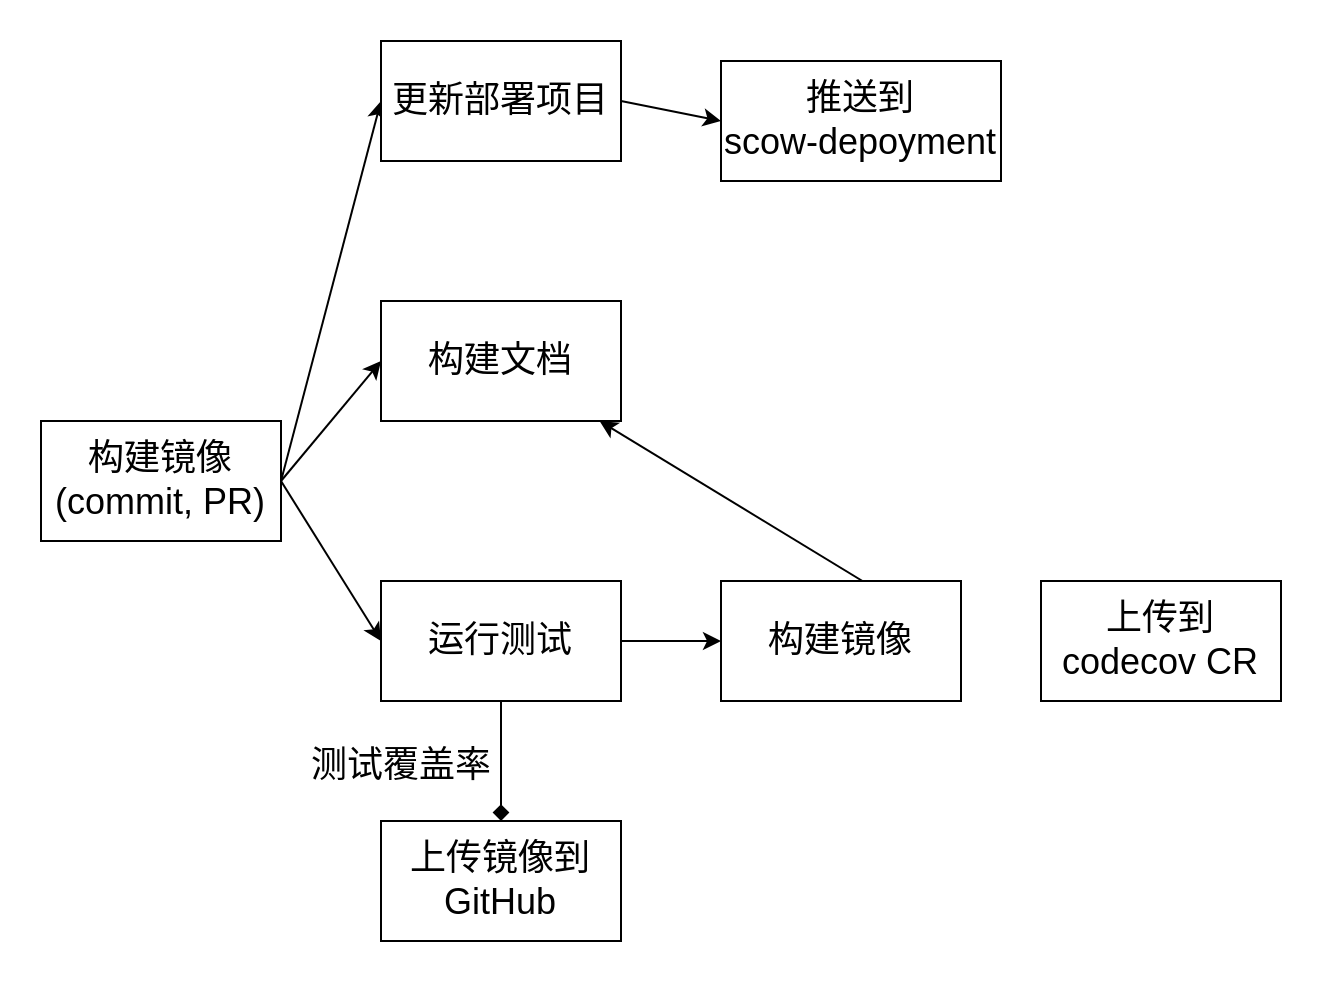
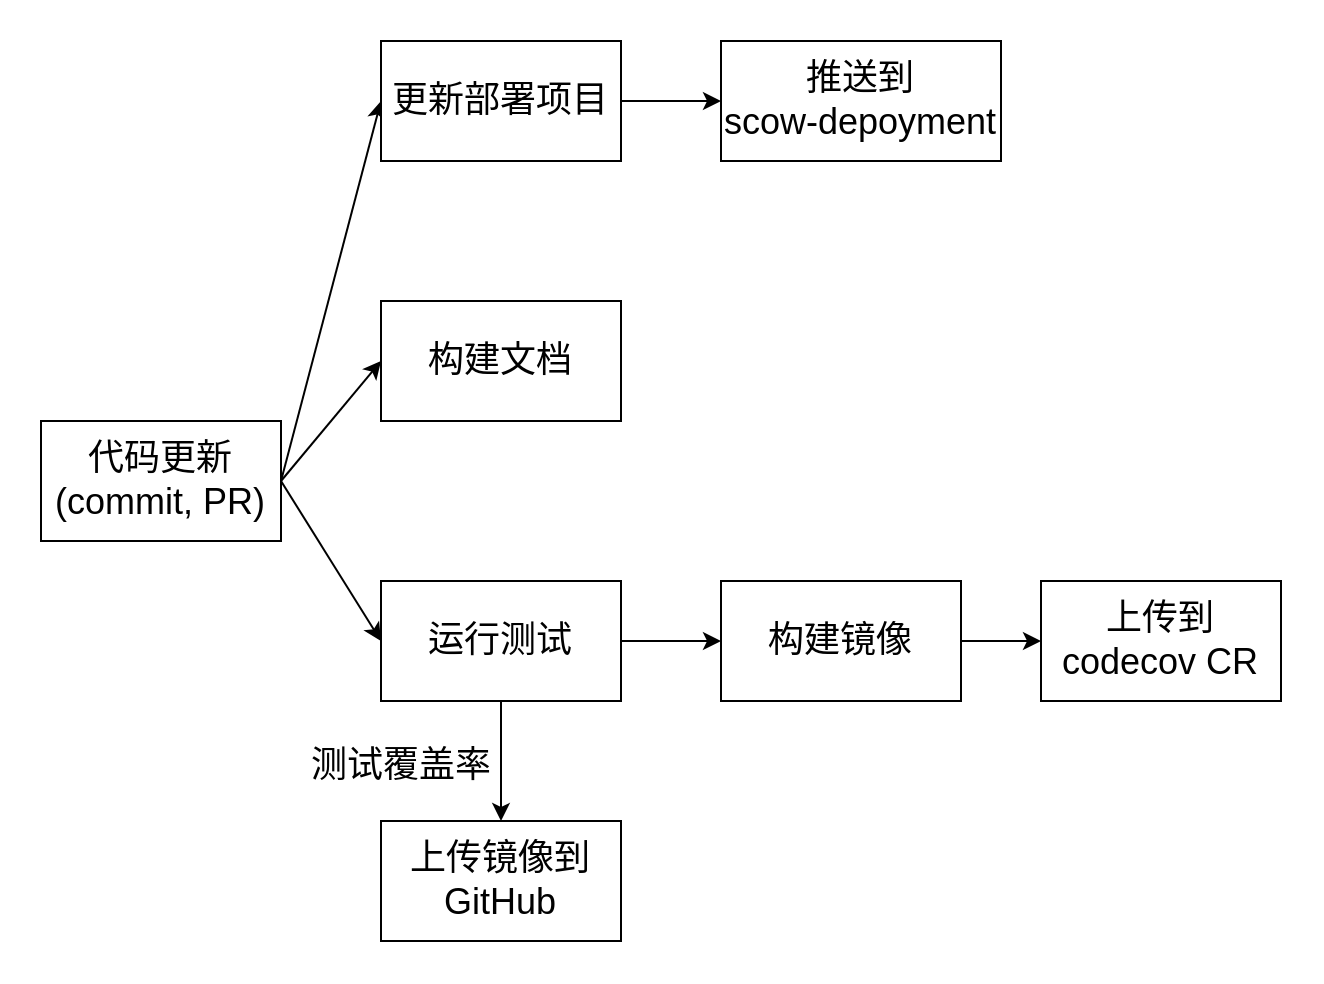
  <mxCell id="0" />
  <mxCell id="1" parent="0" />
  <mxCell id="2" value="" style="edgeStyle=none;exitX=1;exitY=0.5;exitDx=0;exitDy=0;entryX=0;entryY=0.5;entryDx=0;entryDy=0;fontSize=18;labelBackgroundColor=none;" parent="1" source="5" target="6" edge="1"><mxGeometry relative="1" as="geometry" /></mxCell>
  <mxCell id="3" value="" style="edgeStyle=none;exitX=1;exitY=0.5;exitDx=0;exitDy=0;entryX=0;entryY=0.5;entryDx=0;entryDy=0;fontSize=18;labelBackgroundColor=none;" parent="1" source="5" target="10" edge="1"><mxGeometry relative="1" as="geometry" /></mxCell>
  <mxCell id="4" style="edgeStyle=none;html=1;entryX=0;entryY=0.5;entryDx=0;entryDy=0;exitX=1;exitY=0.5;exitDx=0;exitDy=0;" edge="1" parent="1" source="5" target="16"><mxGeometry relative="1" as="geometry" /></mxCell>
- <mxCell id="5" value="构建镜像&#10;(commit, PR)" style="rounded=0;whiteSpace=wrap;fontSize=18;labelBackgroundColor=none;" parent="1" vertex="1"><mxGeometry x="20" y="210" width="120" height="60" as="geometry" /></mxCell>
+ <mxCell id="5" value="代码更新&#10;(commit, PR)" style="rounded=0;whiteSpace=wrap;fontSize=18;labelBackgroundColor=none;" parent="1" vertex="1"><mxGeometry x="20" y="210" width="120" height="60" as="geometry" /></mxCell>
  <mxCell id="6" value="构建文档" style="rounded=0;whiteSpace=wrap;fontSize=18;labelBackgroundColor=none;" parent="1" vertex="1"><mxGeometry x="190" y="150" width="120" height="60" as="geometry" /></mxCell>
- <mxCell id="7" value="" style="edgeStyle=none;exitX=0.5;exitY=1;exitDx=0;exitDy=0;fontSize=18;labelBackgroundColor=none;endArrow=diamond;" parent="1" source="10" target="11" edge="1"><mxGeometry relative="1" as="geometry" /></mxCell>
+ <mxCell id="7" value="" style="edgeStyle=none;exitX=0.5;exitY=1;exitDx=0;exitDy=0;fontSize=18;labelBackgroundColor=none;" parent="1" source="10" target="11" edge="1"><mxGeometry relative="1" as="geometry" /></mxCell>
  <mxCell id="8" value="测试覆盖率" style="edgeLabel;align=center;verticalAlign=middle;resizable=0;points=[];fontSize=18;labelBackgroundColor=none;" parent="7" vertex="1" connectable="0"><mxGeometry x="-0.404" y="-1" relative="1" as="geometry"><mxPoint x="-49" y="12" as="offset" /></mxGeometry></mxCell>
  <mxCell id="9" value="" style="edgeStyle=none;exitX=1;exitY=0.5;exitDx=0;exitDy=0;entryX=0;entryY=0.5;entryDx=0;entryDy=0;fontSize=18;labelBackgroundColor=none;" parent="1" source="10" target="13" edge="1"><mxGeometry relative="1" as="geometry" /></mxCell>
  <mxCell id="10" value="运行测试" style="rounded=0;whiteSpace=wrap;fontSize=18;labelBackgroundColor=none;" parent="1" vertex="1"><mxGeometry x="190" y="290" width="120" height="60" as="geometry" /></mxCell>
  <mxCell id="11" value="上传镜像到GitHub" style="rounded=0;whiteSpace=wrap;fontSize=18;labelBackgroundColor=none;" parent="1" vertex="1"><mxGeometry x="190" y="410" width="120" height="60" as="geometry" /></mxCell>
- <mxCell id="12" value="" style="edgeStyle=none;exitX=1;exitY=0.5;exitDx=0;exitDy=0;fontSize=18;labelBackgroundColor=none;" parent="1" source="13" target="6" edge="1"><mxGeometry relative="1" as="geometry" /></mxCell>
+ <mxCell id="12" value="" style="edgeStyle=none;exitX=1;exitY=0.5;exitDx=0;exitDy=0;entryX=0;entryY=0.5;entryDx=0;entryDy=0;fontSize=18;labelBackgroundColor=none;" parent="1" source="13" target="14" edge="1"><mxGeometry relative="1" as="geometry" /></mxCell>
  <mxCell id="13" value="构建镜像" style="rounded=0;whiteSpace=wrap;fontSize=18;labelBackgroundColor=none;" parent="1" vertex="1"><mxGeometry x="360" y="290" width="120" height="60" as="geometry" /></mxCell>
  <mxCell id="14" value="上传到codecov CR" style="rounded=0;whiteSpace=wrap;fontSize=18;labelBackgroundColor=none;" parent="1" vertex="1"><mxGeometry x="520" y="290" width="120" height="60" as="geometry" /></mxCell>
  <mxCell id="15" style="edgeStyle=none;html=1;exitX=1;exitY=0.5;exitDx=0;exitDy=0;entryX=0;entryY=0.5;entryDx=0;entryDy=0;" edge="1" parent="1" source="16" target="17"><mxGeometry relative="1" as="geometry" /></mxCell>
  <mxCell id="16" value="更新部署项目" style="rounded=0;whiteSpace=wrap;fontSize=18;labelBackgroundColor=none;" vertex="1" parent="1"><mxGeometry x="190" y="20" width="120" height="60" as="geometry" /></mxCell>
- <mxCell id="17" value="推送到&#10;scow-depoyment" style="rounded=0;whiteSpace=wrap;fontSize=18;labelBackgroundColor=none;" vertex="1" parent="1"><mxGeometry x="360" y="30" width="140" height="60" as="geometry" /></mxCell>
+ <mxCell id="17" value="推送到&#10;scow-depoyment" style="rounded=0;whiteSpace=wrap;fontSize=18;labelBackgroundColor=none;" vertex="1" parent="1"><mxGeometry x="360" y="20" width="140" height="60" as="geometry" /></mxCell>
